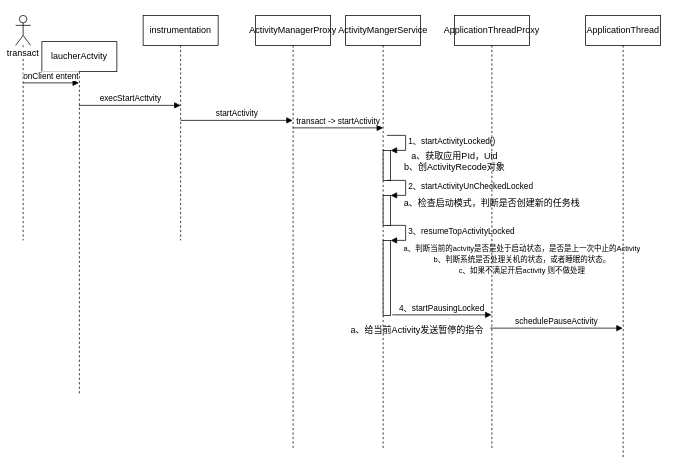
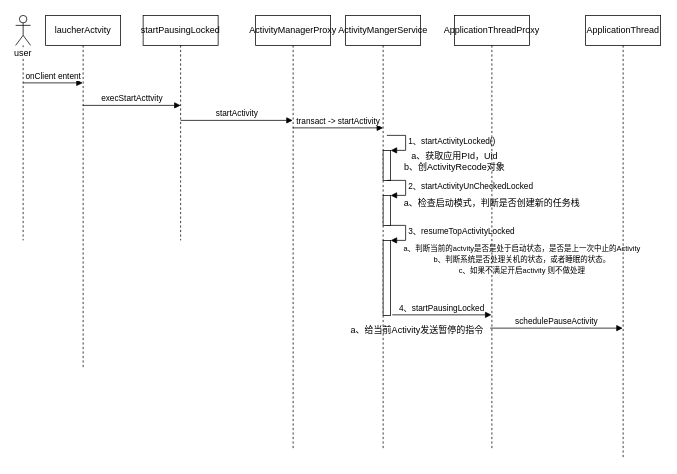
  <mxCell id="0" />
  <mxCell id="1" parent="0" />
- <mxCell id="2" value="transact&lt;br&gt;" style="shape=umlLifeline;participant=umlActor;perimeter=lifelinePerimeter;whiteSpace=wrap;html=1;container=1;collapsible=0;recursiveResize=0;verticalAlign=top;spacingTop=36;labelBackgroundColor=#ffffff;outlineConnect=0;" parent="1" vertex="1"><mxGeometry x="20" y="20" width="20" height="300" as="geometry" /></mxCell>
- <mxCell id="3" value="laucherActvity" style="shape=umlLifeline;perimeter=lifelinePerimeter;whiteSpace=wrap;html=1;container=1;collapsible=0;recursiveResize=0;outlineConnect=0;" parent="1" vertex="1"><mxGeometry x="55" y="55" width="100" height="470" as="geometry" /></mxCell>
+ <mxCell id="2" value="user&lt;br&gt;" style="shape=umlLifeline;participant=umlActor;perimeter=lifelinePerimeter;whiteSpace=wrap;html=1;container=1;collapsible=0;recursiveResize=0;verticalAlign=top;spacingTop=36;labelBackgroundColor=#ffffff;outlineConnect=0;" parent="1" vertex="1"><mxGeometry x="20" y="20" width="20" height="300" as="geometry" /></mxCell>
+ <mxCell id="3" value="laucherActvity" style="shape=umlLifeline;perimeter=lifelinePerimeter;whiteSpace=wrap;html=1;container=1;collapsible=0;recursiveResize=0;outlineConnect=0;" parent="1" vertex="1"><mxGeometry x="60" y="20" width="100" height="470" as="geometry" /></mxCell>
  <mxCell id="4" value="onClient entent" style="html=1;verticalAlign=bottom;endArrow=block;" parent="1" target="3" edge="1"><mxGeometry width="80" relative="1" as="geometry"><mxPoint x="30" y="110" as="sourcePoint" /><mxPoint x="100" y="110" as="targetPoint" /></mxGeometry></mxCell>
- <mxCell id="5" value="instrumentation" style="shape=umlLifeline;perimeter=lifelinePerimeter;whiteSpace=wrap;html=1;container=1;collapsible=0;recursiveResize=0;outlineConnect=0;" vertex="1" parent="1"><mxGeometry x="190" y="20" width="100" height="300" as="geometry" /></mxCell>
+ <mxCell id="5" value="startPausingLocked" style="shape=umlLifeline;perimeter=lifelinePerimeter;whiteSpace=wrap;html=1;container=1;collapsible=0;recursiveResize=0;outlineConnect=0;" vertex="1" parent="1"><mxGeometry x="190" y="20" width="100" height="300" as="geometry" /></mxCell>
  <mxCell id="6" value="execStartActtvity" style="html=1;verticalAlign=bottom;endArrow=block;" edge="1" parent="1" source="3"><mxGeometry width="80" relative="1" as="geometry"><mxPoint x="160" y="140" as="sourcePoint" /><mxPoint x="240" y="140" as="targetPoint" /></mxGeometry></mxCell>
  <mxCell id="7" value="ActivityManagerProxy" style="shape=umlLifeline;perimeter=lifelinePerimeter;whiteSpace=wrap;html=1;container=1;collapsible=0;recursiveResize=0;outlineConnect=0;" vertex="1" parent="1"><mxGeometry x="340" y="20" width="100" height="580" as="geometry" /></mxCell>
  <mxCell id="8" value="startActivity" style="html=1;verticalAlign=bottom;endArrow=block;" edge="1" parent="1" target="7"><mxGeometry width="80" relative="1" as="geometry"><mxPoint x="240" y="160" as="sourcePoint" /><mxPoint x="320" y="160" as="targetPoint" /></mxGeometry></mxCell>
  <mxCell id="9" value="ActivityMangerService" style="shape=umlLifeline;perimeter=lifelinePerimeter;whiteSpace=wrap;html=1;container=1;collapsible=0;recursiveResize=0;outlineConnect=0;" vertex="1" parent="1"><mxGeometry x="460" y="20" width="100" height="580" as="geometry" /></mxCell>
  <mxCell id="10" value="" style="html=1;points=[];perimeter=orthogonalPerimeter;" vertex="1" parent="9"><mxGeometry x="50" y="180" width="10" height="40" as="geometry" /></mxCell>
  <mxCell id="11" value="1、startActivityLocked()" style="edgeStyle=orthogonalEdgeStyle;html=1;align=left;spacingLeft=2;endArrow=block;rounded=0;entryX=1;entryY=0;" edge="1" target="10" parent="9"><mxGeometry relative="1" as="geometry"><mxPoint x="55" y="160" as="sourcePoint" /><Array as="points"><mxPoint x="80" y="160" /></Array></mxGeometry></mxCell>
  <mxCell id="12" value="" style="html=1;points=[];perimeter=orthogonalPerimeter;" vertex="1" parent="9"><mxGeometry x="50" y="300" width="10" height="100" as="geometry" /></mxCell>
  <mxCell id="13" value="3、resumeTopActivityLocked" style="edgeStyle=orthogonalEdgeStyle;html=1;align=left;spacingLeft=2;endArrow=block;rounded=0;entryX=1;entryY=0;" edge="1" target="12" parent="9"><mxGeometry relative="1" as="geometry"><mxPoint x="55" y="280" as="sourcePoint" /><Array as="points"><mxPoint x="80" y="280" /></Array></mxGeometry></mxCell>
  <mxCell id="14" value="transact -&amp;gt; startActivity" style="html=1;verticalAlign=bottom;endArrow=block;" edge="1" parent="1" source="7"><mxGeometry width="80" relative="1" as="geometry"><mxPoint x="430" y="170" as="sourcePoint" /><mxPoint x="510" y="170" as="targetPoint" /></mxGeometry></mxCell>
  <mxCell id="15" value="a、获取应用PId，Uid&lt;br&gt;b、创ActivityRecode对象" style="text;html=1;align=center;verticalAlign=middle;resizable=0;points=[];autosize=1;" vertex="1" parent="1"><mxGeometry x="530" y="200" width="150" height="30" as="geometry" /></mxCell>
  <mxCell id="16" value="" style="html=1;points=[];perimeter=orthogonalPerimeter;" vertex="1" parent="1"><mxGeometry x="510" y="260" width="10" height="40" as="geometry" /></mxCell>
  <mxCell id="17" value="2、startActivityUnCheckedLocked" style="edgeStyle=orthogonalEdgeStyle;html=1;align=left;spacingLeft=2;endArrow=block;rounded=0;entryX=1;entryY=0;" edge="1" target="16" parent="1"><mxGeometry relative="1" as="geometry"><mxPoint x="515" y="240" as="sourcePoint" /><Array as="points"><mxPoint x="540" y="240" /></Array></mxGeometry></mxCell>
  <mxCell id="18" value="a、检查启动模式，判断是否创建新的任务栈" style="text;html=1;align=center;verticalAlign=middle;resizable=0;points=[];autosize=1;" vertex="1" parent="1"><mxGeometry x="530" y="260" width="250" height="20" as="geometry" /></mxCell>
  <mxCell id="19" value="&lt;font style=&quot;font-size: 10px&quot;&gt;a、判断当前的actvity是否是处于启动状态，是否是上一次中止的Activity&lt;br&gt;b、判断系统是否处理关机的状态，或者睡眠的状态。&lt;br&gt;c、如果不满足开启activity 则不做处理&lt;br&gt;&lt;/font&gt;" style="text;html=1;align=center;verticalAlign=middle;resizable=0;points=[];autosize=1;" vertex="1" parent="1"><mxGeometry x="530" y="320" width="330" height="50" as="geometry" /></mxCell>
  <mxCell id="20" value="a、给当前Activity发送暂停的指令" style="text;html=1;align=center;verticalAlign=middle;resizable=0;points=[];autosize=1;" vertex="1" parent="1"><mxGeometry x="460" y="430" width="190" height="20" as="geometry" /></mxCell>
  <mxCell id="21" value="ApplicationThreadProxy" style="shape=umlLifeline;perimeter=lifelinePerimeter;whiteSpace=wrap;html=1;container=1;collapsible=0;recursiveResize=0;outlineConnect=0;" vertex="1" parent="1"><mxGeometry x="605" y="20" width="100" height="580" as="geometry" /></mxCell>
  <mxCell id="22" value="&lt;span style=&quot;font-family: &amp;#34;helvetica&amp;#34; ; text-align: left&quot;&gt;4、startPausingLocked&lt;/span&gt;" style="html=1;verticalAlign=bottom;endArrow=block;exitX=1.217;exitY=0.993;exitDx=0;exitDy=0;exitPerimeter=0;" edge="1" parent="1" source="12" target="21"><mxGeometry width="80" relative="1" as="geometry"><mxPoint x="523" y="379" as="sourcePoint" /><mxPoint x="590" y="490" as="targetPoint" /></mxGeometry></mxCell>
  <mxCell id="23" value="ApplicationThread" style="shape=umlLifeline;perimeter=lifelinePerimeter;whiteSpace=wrap;html=1;container=1;collapsible=0;recursiveResize=0;outlineConnect=0;" vertex="1" parent="1"><mxGeometry x="780" y="20" width="100" height="590" as="geometry" /></mxCell>
  <mxCell id="24" value="schedulePauseActivity" style="html=1;verticalAlign=bottom;endArrow=block;exitX=0.477;exitY=0.719;exitDx=0;exitDy=0;exitPerimeter=0;" edge="1" parent="1" source="21" target="23"><mxGeometry width="80" relative="1" as="geometry"><mxPoint x="760" y="520" as="sourcePoint" /><mxPoint x="830" y="520" as="targetPoint" /></mxGeometry></mxCell>
